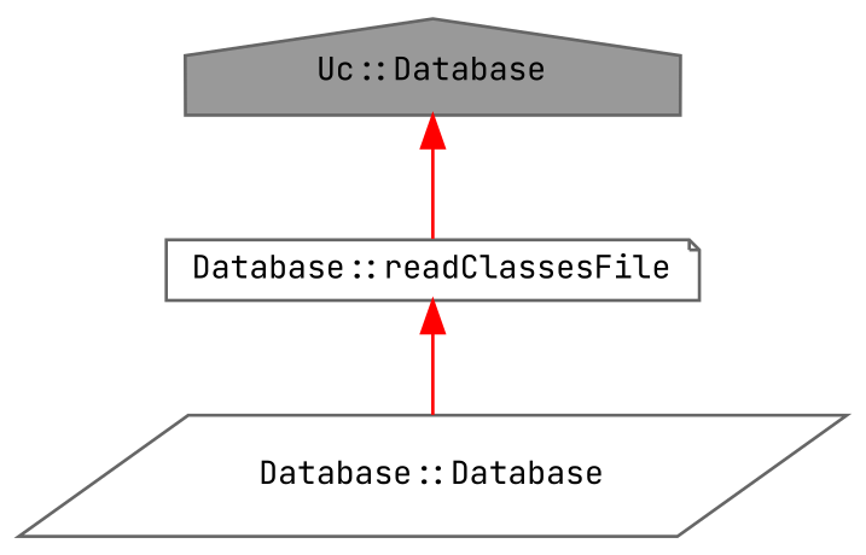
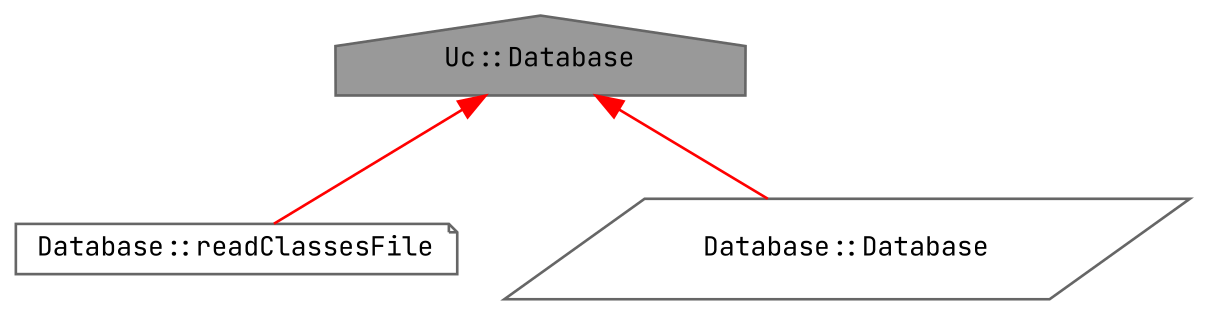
  digraph {
    fontname="JetBrains Mono"
    rankdir=TB
    node [color=grey40 fillcolor=white fontname="JetBrains Mono" fontsize=10 style=filled]
    edge [color=red dir=back fontname="JetBrains Mono" fontsize=10 labelfontname=Helvetica labelfontsize=10 style=solid]
    n1 [color=gray40 fillcolor=grey60 fontcolor=black height=0.2 label="Uc::Database" shape=house width=0.4]
    n2 [height=0.2 label="Database::readClassesFile" shape=note width=0.4]
    n3 [height=0.2 label="Database::Database" shape=parallelogram width=0.4]
    n1 -> n2
-   n2 -> n3
+   n1 -> n3
  }
